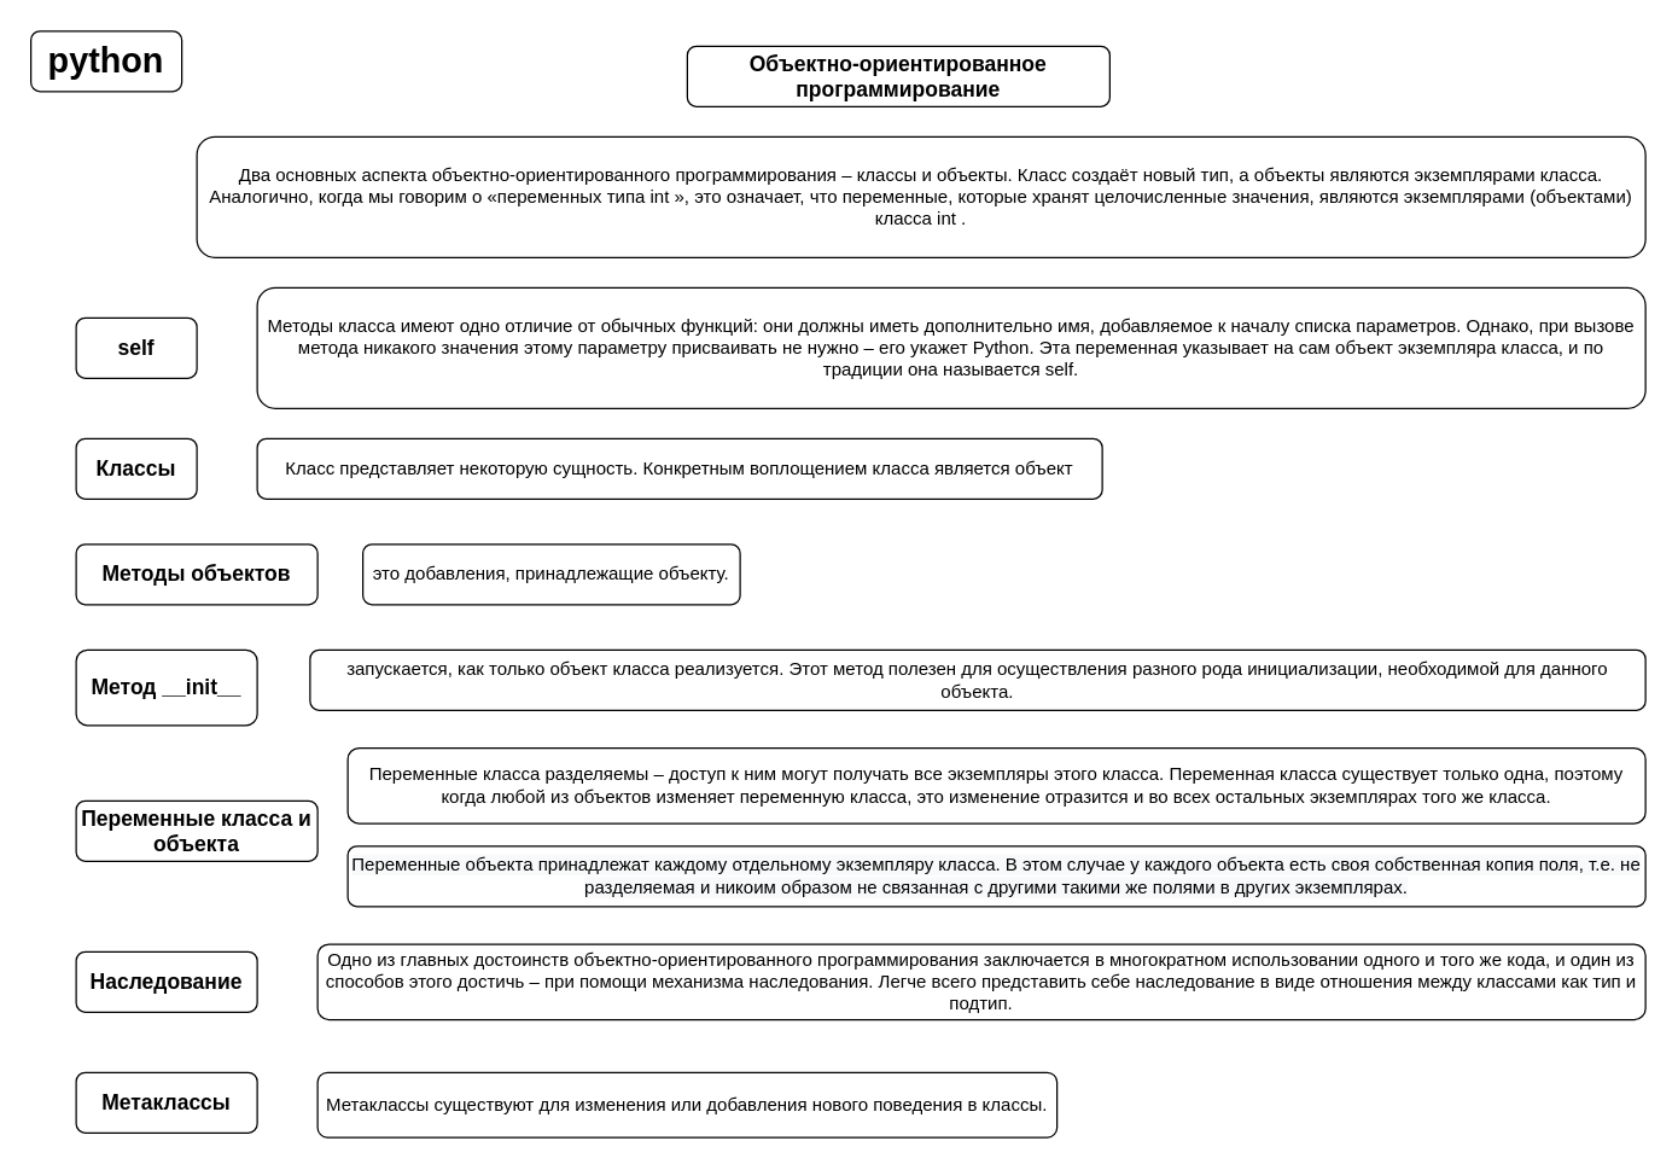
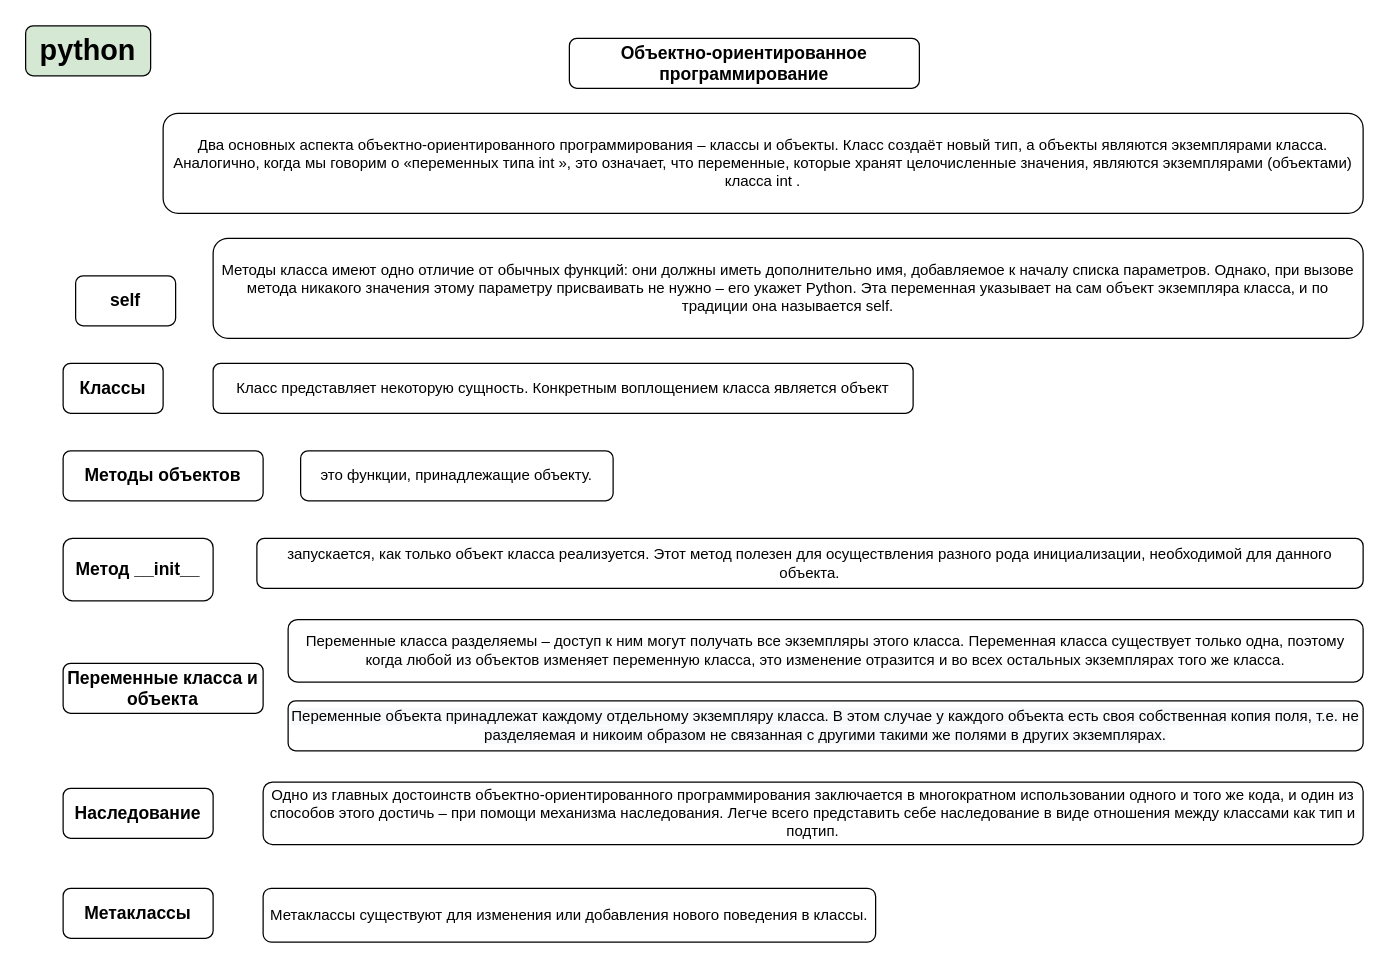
  <mxCell id="0" />
  <mxCell id="1" parent="0" />
- <mxCell id="2" value="python" style="rounded=1;whiteSpace=wrap;html=1;fontStyle=1;fontSize=23;" vertex="1" parent="1"><mxGeometry x="20" y="20" width="100" height="40" as="geometry" /></mxCell>
+ <mxCell id="2" value="python" style="rounded=1;whiteSpace=wrap;html=1;fontStyle=1;fontSize=23;fillColor=#d5e8d4;" vertex="1" parent="1"><mxGeometry x="20" y="20" width="100" height="40" as="geometry" /></mxCell>
  <mxCell id="3" value="Объектно-ориентированное&#10;программирование" style="rounded=1;whiteSpace=wrap;html=1;fontStyle=1;fontSize=14;" vertex="1" parent="1"><mxGeometry x="455" y="30" width="280" height="40" as="geometry" /></mxCell>
  <mxCell id="4" value="Два основных аспекта объектно-ориентированного программирования – классы и объекты. Класс создаёт новый тип, а объекты являются экземплярами класса. Аналогично, когда мы говорим о «переменных типа int », это означает, что переменные, которые хранят целочисленные значения, являются экземплярами (объектами) класса int ." style="rounded=1;whiteSpace=wrap;html=1;" vertex="1" parent="1"><mxGeometry x="130" y="90" width="960" height="80" as="geometry" /></mxCell>
- <mxCell id="5" value="self" style="rounded=1;whiteSpace=wrap;html=1;fontStyle=1;fontSize=14;" vertex="1" parent="1"><mxGeometry x="50" y="210" width="80" height="40" as="geometry" /></mxCell>
+ <mxCell id="5" value="self" style="rounded=1;whiteSpace=wrap;html=1;fontStyle=1;fontSize=14;" vertex="1" parent="1"><mxGeometry x="60" y="220" width="80" height="40" as="geometry" /></mxCell>
  <mxCell id="6" value="Методы класса имеют одно отличие от обычных функций: они должны иметь дополнительно имя, добавляемое к началу списка параметров. Однако, при вызове метода никакого значения этому параметру присваивать не нужно – его укажет Python. Эта переменная указывает на сам объект экземпляра класса, и по традиции она называется self." style="rounded=1;whiteSpace=wrap;html=1;" vertex="1" parent="1"><mxGeometry x="170" y="190" width="920" height="80" as="geometry" /></mxCell>
  <mxCell id="7" value="Классы" style="rounded=1;whiteSpace=wrap;html=1;fontStyle=1;fontSize=14;" vertex="1" parent="1"><mxGeometry x="50" y="290" width="80" height="40" as="geometry" /></mxCell>
  <mxCell id="8" value="Класс представляет некоторую сущность. Конкретным воплощением класса является объект" style="rounded=1;whiteSpace=wrap;html=1;" vertex="1" parent="1"><mxGeometry x="170" y="290" width="560" height="40" as="geometry" /></mxCell>
  <mxCell id="9" value="Методы объектов" style="rounded=1;whiteSpace=wrap;html=1;fontStyle=1;fontSize=14;" vertex="1" parent="1"><mxGeometry x="50" y="360" width="160" height="40" as="geometry" /></mxCell>
- <mxCell id="10" value="это добавления, принадлежащие объекту." style="rounded=1;whiteSpace=wrap;html=1;" vertex="1" parent="1"><mxGeometry x="240" y="360" width="250" height="40" as="geometry" /></mxCell>
+ <mxCell id="10" value="это функции, принадлежащие объекту." style="rounded=1;whiteSpace=wrap;html=1;" vertex="1" parent="1"><mxGeometry x="240" y="360" width="250" height="40" as="geometry" /></mxCell>
  <mxCell id="11" value="Метод __init__" style="rounded=1;whiteSpace=wrap;html=1;fontStyle=1;fontSize=14;" vertex="1" parent="1"><mxGeometry x="50" y="430" width="120" height="50" as="geometry" /></mxCell>
  <mxCell id="12" value="запускается, как только объект класса реализуется. Этот метод полезен для осуществления разного рода инициализации, необходимой для данного объекта." style="rounded=1;whiteSpace=wrap;html=1;" vertex="1" parent="1"><mxGeometry x="205" y="430" width="885" height="40" as="geometry" /></mxCell>
  <mxCell id="13" value="Переменные класса и объекта" style="rounded=1;whiteSpace=wrap;html=1;fontStyle=1;fontSize=14;" vertex="1" parent="1"><mxGeometry x="50" y="530" width="160" height="40" as="geometry" /></mxCell>
  <mxCell id="14" value="Переменные класса разделяемы – доступ к ним могут получать все экземпляры этого класса. Переменная класса существует только одна, поэтому когда любой из объектов изменяет переменную класса, это изменение отразится и во всех остальных экземплярах того же класса.&lt;br&gt;" style="rounded=1;whiteSpace=wrap;html=1;" vertex="1" parent="1"><mxGeometry x="230" y="495" width="860" height="50" as="geometry" /></mxCell>
  <mxCell id="15" value="&lt;span style=&quot;color: rgb(0, 0, 0); font-family: Helvetica; font-size: 12px; font-style: normal; font-variant-ligatures: normal; font-variant-caps: normal; font-weight: 400; letter-spacing: normal; orphans: 2; text-align: center; text-indent: 0px; text-transform: none; widows: 2; word-spacing: 0px; -webkit-text-stroke-width: 0px; background-color: rgb(248, 249, 250); text-decoration-thickness: initial; text-decoration-style: initial; text-decoration-color: initial; float: none; display: inline !important;&quot;&gt;Переменные объекта принадлежат каждому отдельному экземпляру класса. В этом случае у каждого объекта есть своя собственная копия поля, т.е. не разделяемая и никоим образом не связанная с другими такими же полями в других экземплярах.&lt;/span&gt;" style="rounded=1;whiteSpace=wrap;html=1;" vertex="1" parent="1"><mxGeometry x="230" y="560" width="860" height="40" as="geometry" /></mxCell>
  <mxCell id="16" value="Наследование" style="rounded=1;whiteSpace=wrap;html=1;fontStyle=1;fontSize=14;" vertex="1" parent="1"><mxGeometry x="50" y="630" width="120" height="40" as="geometry" /></mxCell>
  <mxCell id="17" value="Одно из главных достоинств объектно-ориентированного программирования заключается в многократном использовании одного и того же кода, и один из способов этого достичь – при помощи механизма наследования. Легче всего представить себе наследование в виде отношения между классами как тип и подтип." style="rounded=1;whiteSpace=wrap;html=1;" vertex="1" parent="1"><mxGeometry x="210" y="625" width="880" height="50" as="geometry" /></mxCell>
  <mxCell id="18" value="Метаклассы" style="rounded=1;whiteSpace=wrap;html=1;fontStyle=1;fontSize=14;" vertex="1" parent="1"><mxGeometry x="50" y="710" width="120" height="40" as="geometry" /></mxCell>
  <mxCell id="19" value="Метаклассы существуют для изменения или добавления нового поведения в классы." style="rounded=1;whiteSpace=wrap;html=1;" vertex="1" parent="1"><mxGeometry x="210" y="710" width="490" height="43" as="geometry" /></mxCell>
